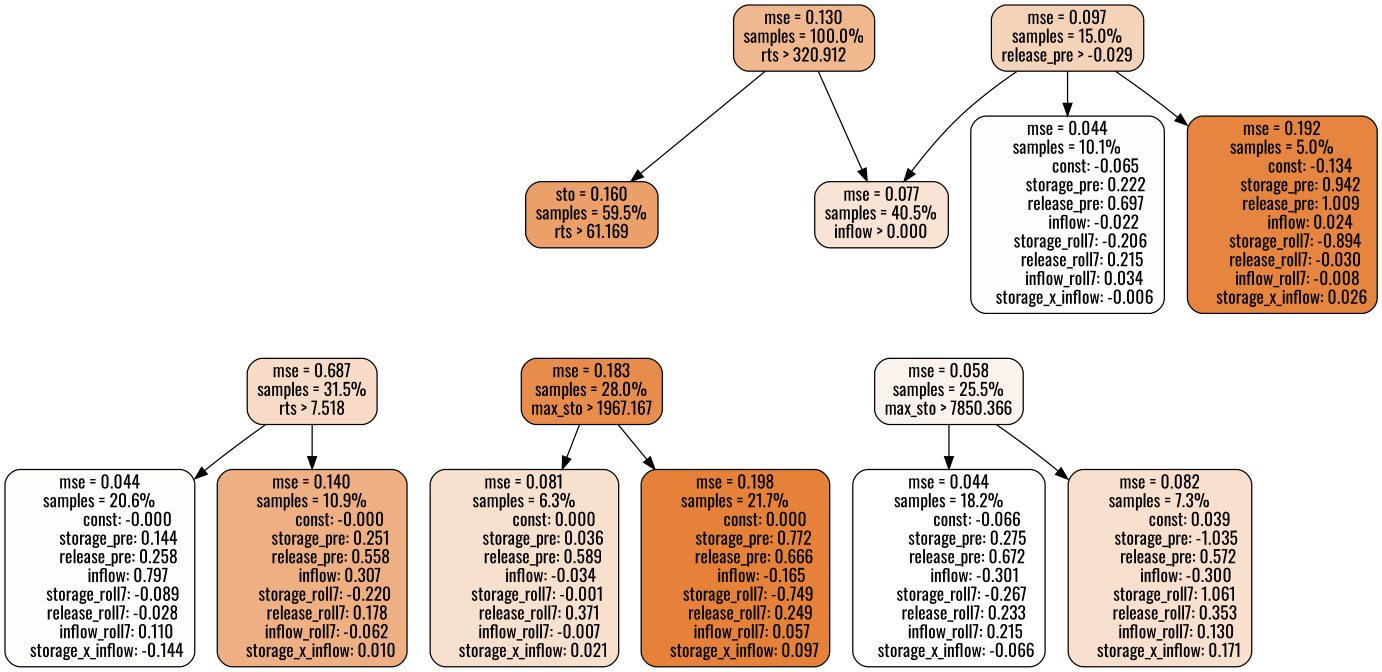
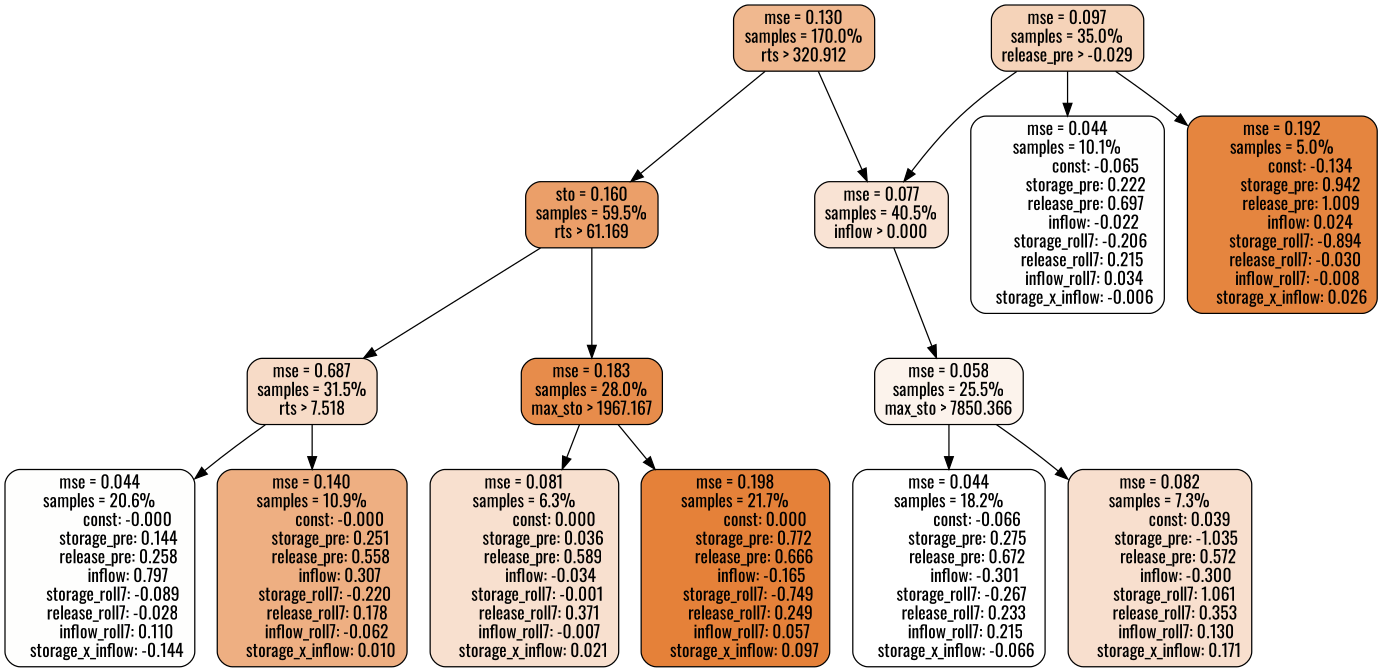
  digraph {
    fontname=Oswald
    node [color=black fontname=Oswald shape=rectangle style="filled, rounded"]
    edge [fontname=Oswald]
-   n1 [fillcolor="#f0b88f" label="mse = 0.130\nsamples = 100.0%\nrts > 320.912"]
+   n1 [fillcolor="#f0b88f" label="mse = 0.130\nsamples = 170.0%\nrts > 320.912"]
    n2 [fillcolor="#f9e3d4" label="mse = 0.077\nsamples = 40.5%\ninflow > 0.000"]
    n3 [fillcolor="#eb9f69" label="sto = 0.160\nsamples = 59.5%\nrts > 61.169"]
    n4 [fillcolor="#fcf3ec" label="mse = 0.058\nsamples = 25.5%\nmax_sto > 7850.366"]
    n5 [fillcolor="#f7dbc7" label="mse = 0.687\nsamples = 31.5%\nrts > 7.518"]
    n6 [fillcolor="#e78c4b" label="mse = 0.183\nsamples = 28.0%\nmax_sto > 1967.167"]
    n7 [fillcolor="#ffffff" label="mse = 0.044\nsamples = 18.2%\n               const: -0.066\n          storage_pre: 0.275\n          release_pre: 0.672\n              inflow: -0.301\n       storage_roll7: -0.267\n        release_roll7: 0.233\n         inflow_roll7: 0.215\n    storage_x_inflow: -0.066"]
    n8 [fillcolor="#f8dfce" label="mse = 0.082\nsamples = 7.3%\n                const: 0.039\n         storage_pre: -1.035\n          release_pre: 0.572\n              inflow: -0.300\n        storage_roll7: 1.061\n        release_roll7: 0.353\n         inflow_roll7: 0.130\n     storage_x_inflow: 0.171"]
-   n9 [fillcolor="#f5d3b9" label="mse = 0.097\nsamples = 15.0%\nrelease_pre > -0.029"]
+   n9 [fillcolor="#f5d3b9" label="mse = 0.097\nsamples = 35.0%\nrelease_pre > -0.029"]
    n10 [fillcolor="#fefefe" label="mse = 0.044\nsamples = 10.1%\n               const: -0.065\n          storage_pre: 0.222\n          release_pre: 0.697\n              inflow: -0.022\n       storage_roll7: -0.206\n        release_roll7: 0.215\n         inflow_roll7: 0.034\n    storage_x_inflow: -0.006"]
    n11 [fillcolor="#e5853f" label="mse = 0.192\nsamples = 5.0%\n               const: -0.134\n          storage_pre: 0.942\n          release_pre: 1.009\n               inflow: 0.024\n       storage_roll7: -0.894\n       release_roll7: -0.030\n        inflow_roll7: -0.008\n     storage_x_inflow: 0.026"]
    n12 [fillcolor="#fefefd" label="mse = 0.044\nsamples = 20.6%\n               const: -0.000\n          storage_pre: 0.144\n          release_pre: 0.258\n               inflow: 0.797\n       storage_roll7: -0.089\n       release_roll7: -0.028\n         inflow_roll7: 0.110\n    storage_x_inflow: -0.144"]
    n13 [fillcolor="#eeaf82" label="mse = 0.140\nsamples = 10.9%\n               const: -0.000\n          storage_pre: 0.251\n          release_pre: 0.558\n               inflow: 0.307\n       storage_roll7: -0.220\n        release_roll7: 0.178\n        inflow_roll7: -0.062\n     storage_x_inflow: 0.010"]
    n14 [fillcolor="#f8e0cf" label="mse = 0.081\nsamples = 6.3%\n                const: 0.000\n          storage_pre: 0.036\n          release_pre: 0.589\n              inflow: -0.034\n       storage_roll7: -0.001\n        release_roll7: 0.371\n        inflow_roll7: -0.007\n     storage_x_inflow: 0.021"]
    n15 [fillcolor="#e58139" label="mse = 0.198\nsamples = 21.7%\n                const: 0.000\n          storage_pre: 0.772\n          release_pre: 0.666\n              inflow: -0.165\n       storage_roll7: -0.749\n        release_roll7: 0.249\n         inflow_roll7: 0.057\n     storage_x_inflow: 0.097"]
    n1 -> n2
    n1 -> n3
+   n2 -> n4
+   n3 -> n5
+   n3 -> n6
    n4 -> n7
    n4 -> n8
    n5 -> n12
    n5 -> n13
    n6 -> n14
    n6 -> n15
    n9 -> n2
    n9 -> n10
    n9 -> n11
  }
